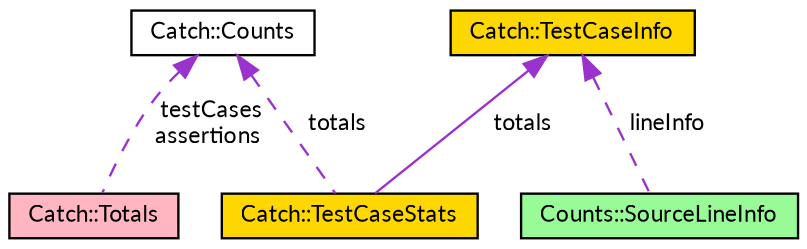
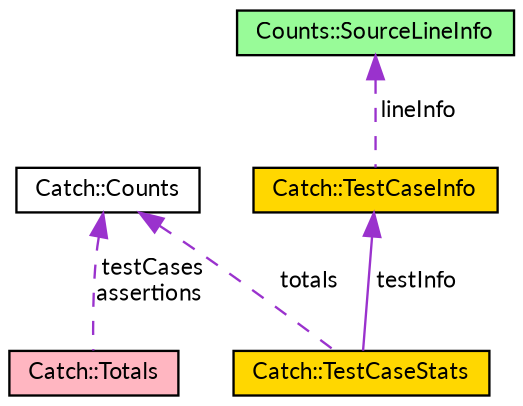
  digraph {
    fontname=Lato
    node [color=black fillcolor=gold fontname=Lato fontsize=10 shape=record style=filled]
    edge [color=darkorchid3 dir=back fontname=Lato fontsize=10 labelfontname=Helvetica labelfontsize=10 style=dashed]
    n1 [fontcolor=black height=0.2 label="Catch::TestCaseStats" width=0.4]
    n2 [fillcolor=lightpink height=0.2 label="Catch::Totals" width=0.4]
    n3 [fillcolor=white height=0.2 label="Catch::Counts" width=0.4]
    n4 [height=0.2 label="Catch::TestCaseInfo" width=0.4]
    n5 [fillcolor=palegreen height=0.2 label="Counts::SourceLineInfo" width=0.4]
    n3 -> n1 [label=" totals"]
    n3 -> n2 [label=" testCases\nassertions"]
-   n4 -> n1 [label=" totals" style=solid]
-   n4 -> n5 [label=" lineInfo"]
+   n4 -> n1 [label=" testInfo" style=solid]
+   n5 -> n4 [label=" lineInfo"]
  }
